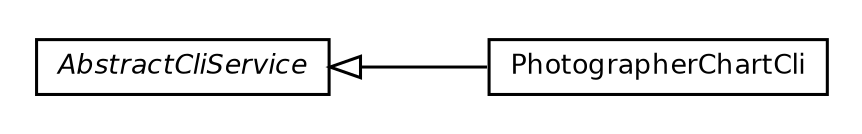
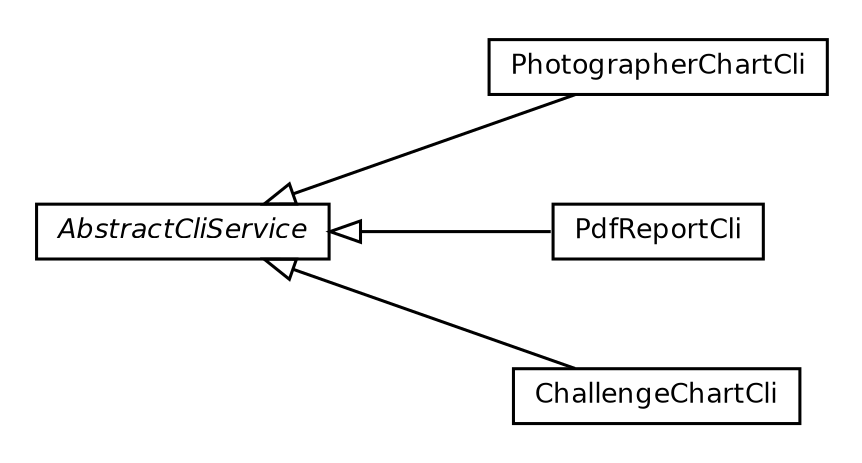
  digraph {
    rankdir=LR
    node [fontcolor=black fontname=Helvetica fontsize=9.0 shape=plaintext]
    edge [arrowtail=empty dir=back fontname=Helvetica fontsize=10 headport=p labelfontname=Helvetica labelfontsize=10 tailport=p]
    n1 [label=<<table border="0" cellborder="1" cellspacing="0" cellpadding="2" port="p" href="./PhotographerChartCli.html"> 		<tr><td><table border="0" cellspacing="0" cellpadding="1"> 			<tr><td> PhotographerChartCli </td></tr> 		</table></td></tr> 		</table>>]
+   n2 [label=<<table border="0" cellborder="1" cellspacing="0" cellpadding="2" port="p" href="./PdfReportCli.html"> 		<tr><td><table border="0" cellspacing="0" cellpadding="1"> 			<tr><td> PdfReportCli </td></tr> 		</table></td></tr> 		</table>>]
+   n3 [label=<<table border="0" cellborder="1" cellspacing="0" cellpadding="2" port="p" href="./ChallengeChartCli.html"> 		<tr><td><table border="0" cellspacing="0" cellpadding="1"> 			<tr><td> ChallengeChartCli </td></tr> 		</table></td></tr> 		</table>>]
    n4 [label=<<table border="0" cellborder="1" cellspacing="0" cellpadding="2" port="p" href="./AbstractCliService.html"> 		<tr><td><table border="0" cellspacing="0" cellpadding="1"> 			<tr><td><font face="Helvetica-Oblique"> AbstractCliService </font></td></tr> 		</table></td></tr> 		</table>>]
    n4 -> n1
+   n4 -> n2
+   n4 -> n3
  }
